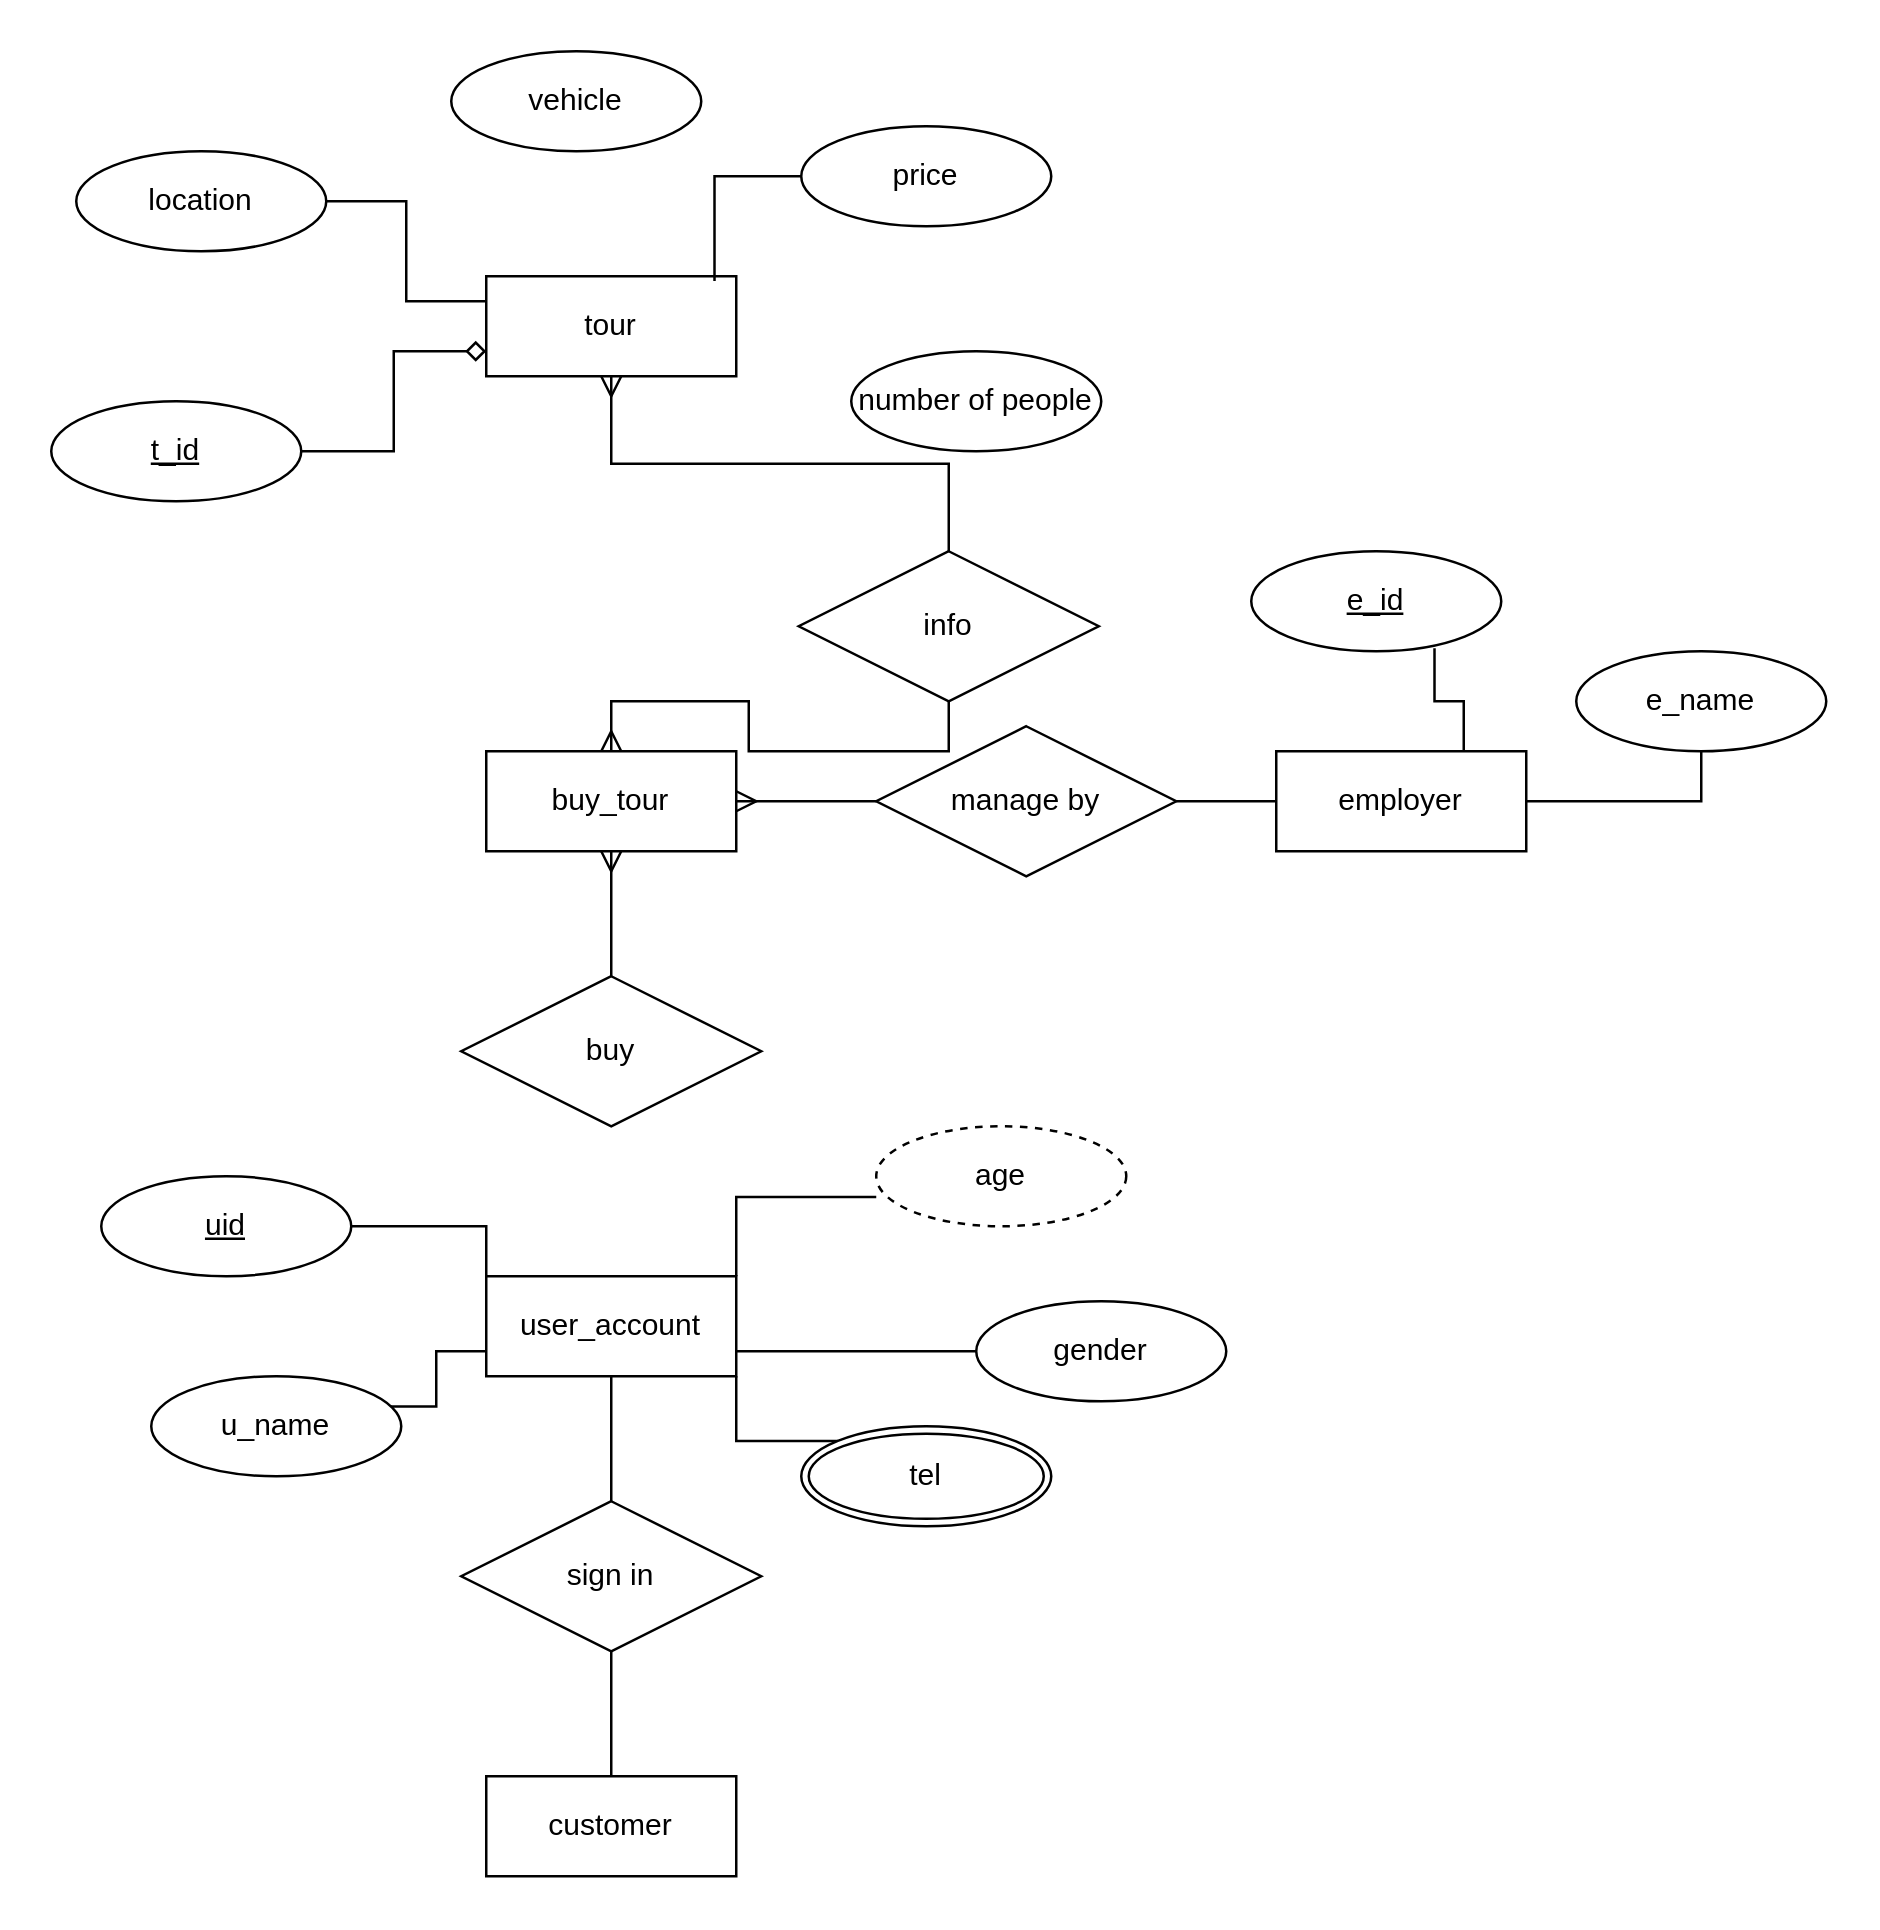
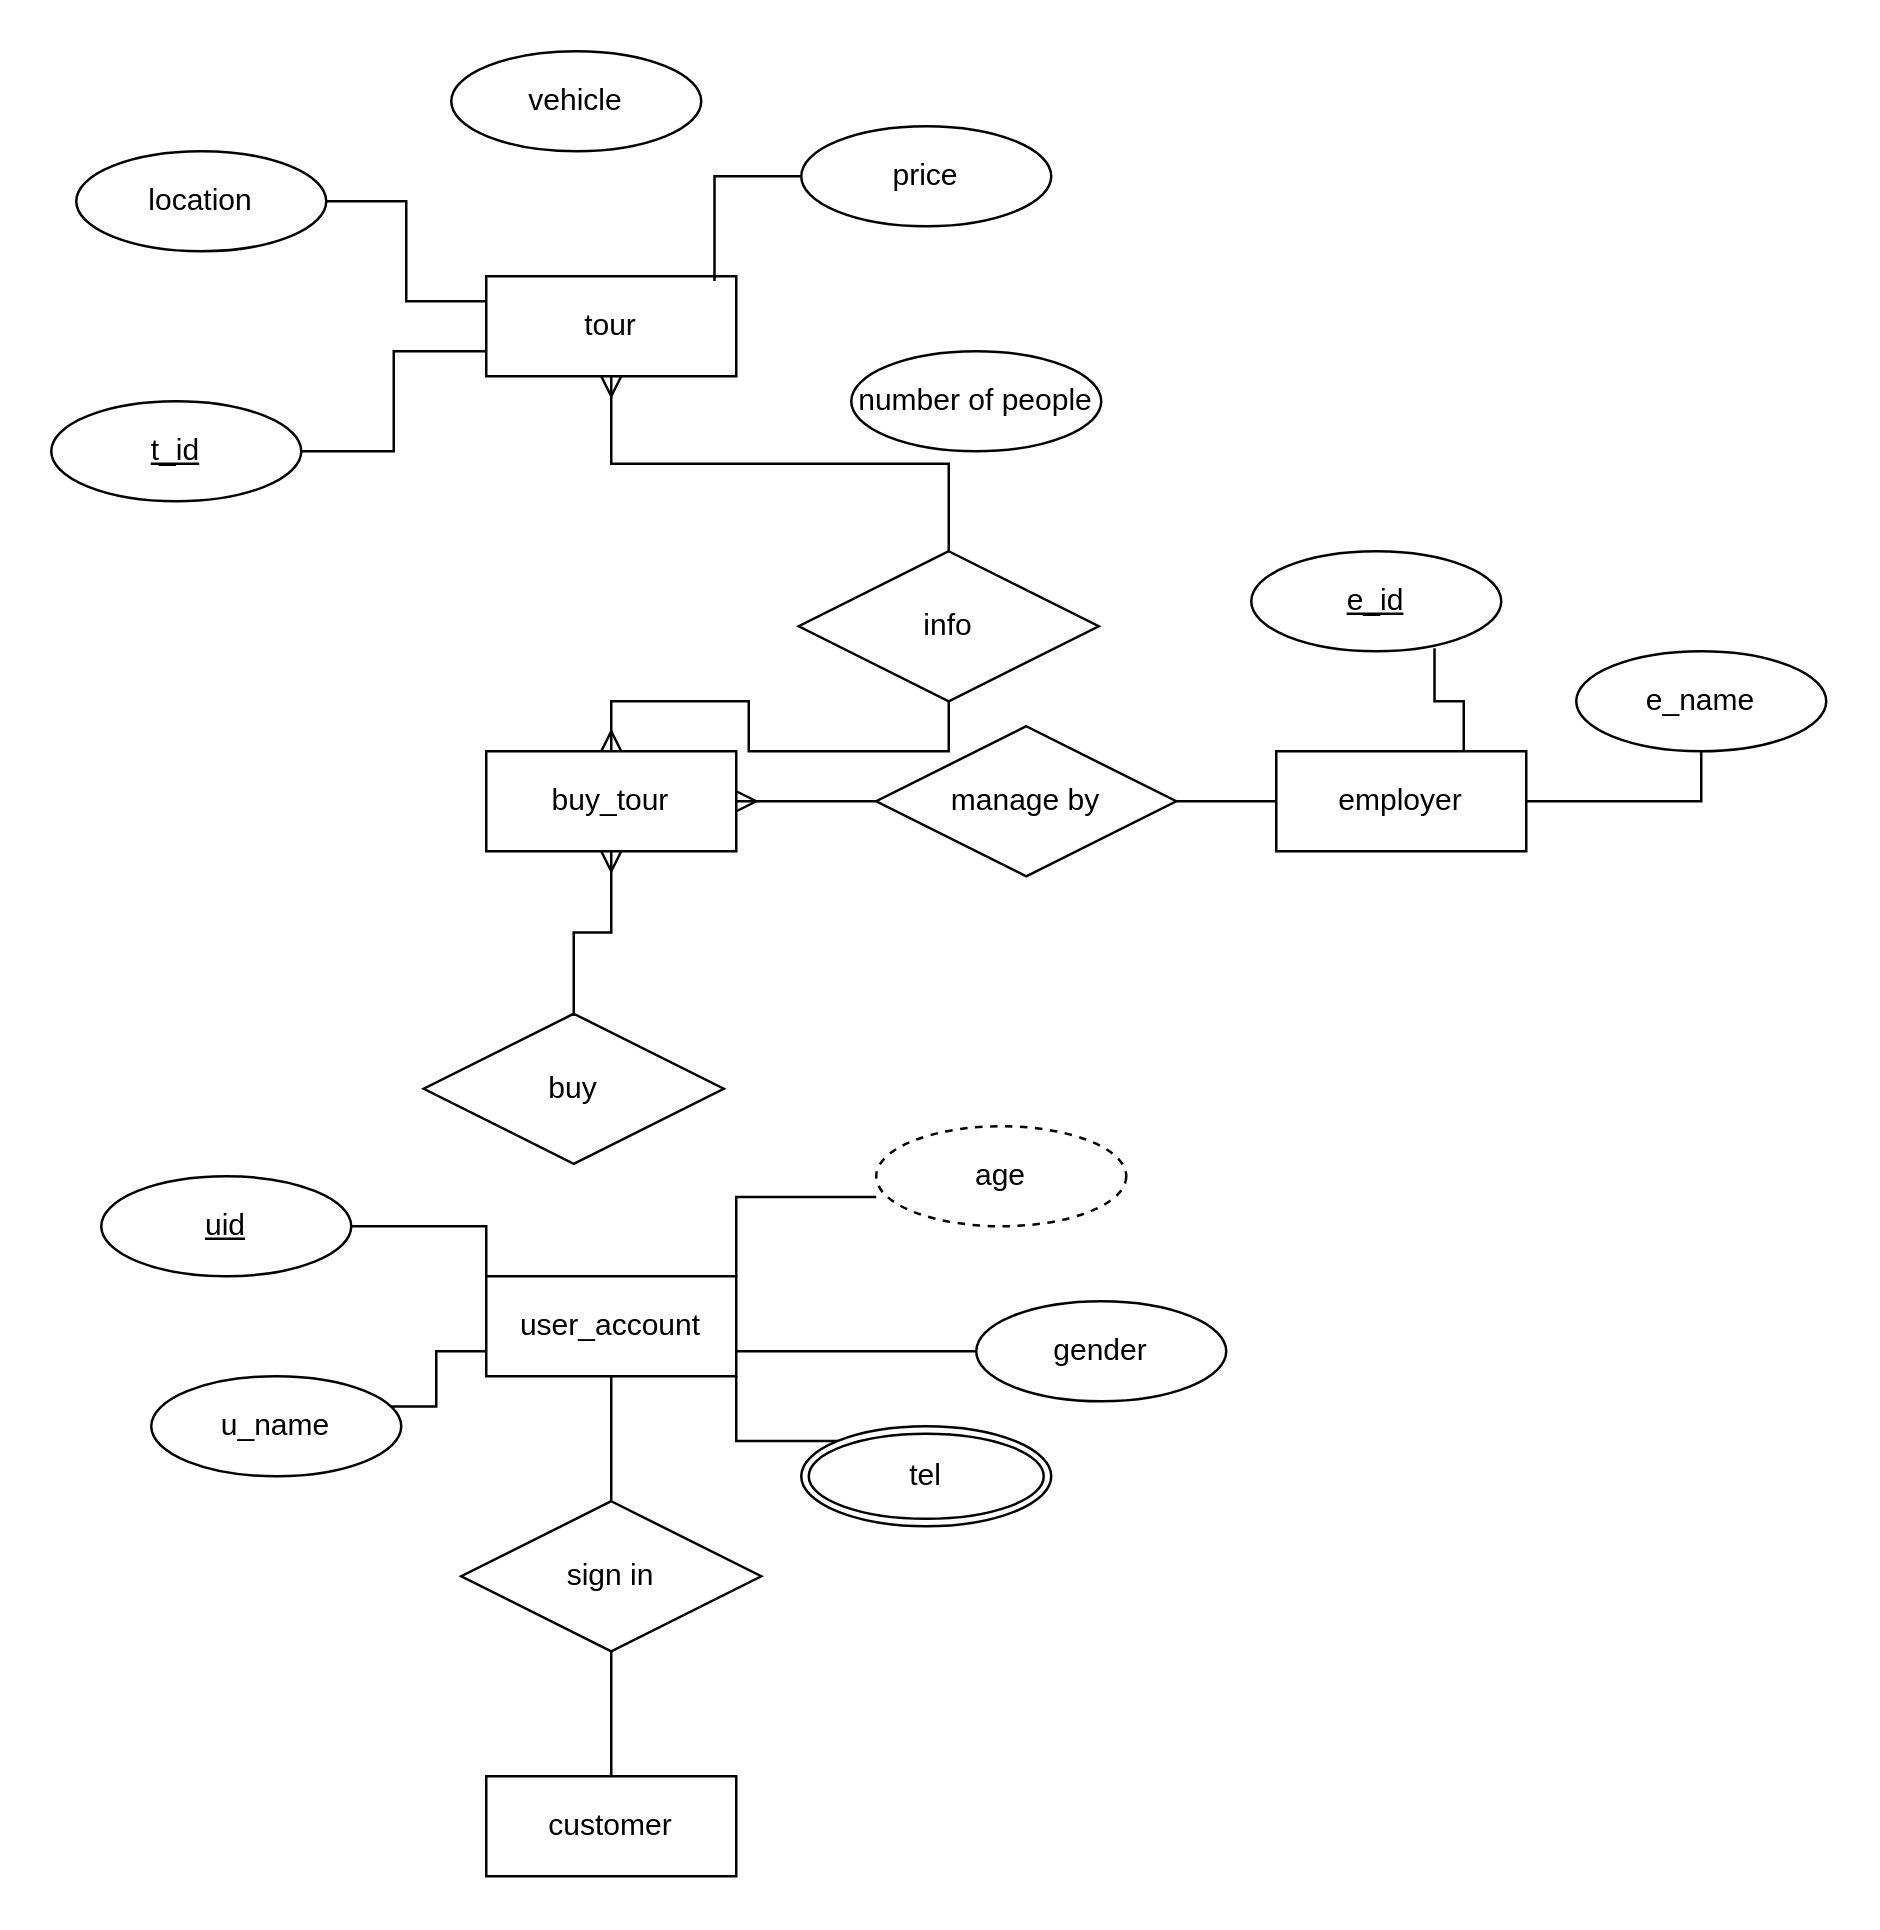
  <mxCell id="0" />
  <mxCell id="1" parent="0" />
  <mxCell id="2" value="customer" style="whiteSpace=wrap;html=1;align=center;" vertex="1" parent="1"><mxGeometry x="194" y="710" width="100" height="40" as="geometry" /></mxCell>
  <mxCell id="3" style="edgeStyle=orthogonalEdgeStyle;rounded=0;orthogonalLoop=1;jettySize=auto;html=1;exitX=0;exitY=0.75;exitDx=0;exitDy=0;entryX=0.944;entryY=0.302;entryDx=0;entryDy=0;entryPerimeter=0;endArrow=none;endFill=0;" edge="1" parent="1" source="7" target="15"><mxGeometry relative="1" as="geometry" /></mxCell>
  <mxCell id="4" style="edgeStyle=orthogonalEdgeStyle;rounded=0;orthogonalLoop=1;jettySize=auto;html=1;exitX=0;exitY=0;exitDx=0;exitDy=0;entryX=1;entryY=0.5;entryDx=0;entryDy=0;endArrow=none;endFill=0;" edge="1" parent="1" source="7" target="14"><mxGeometry relative="1" as="geometry" /></mxCell>
  <mxCell id="5" style="edgeStyle=orthogonalEdgeStyle;rounded=0;orthogonalLoop=1;jettySize=auto;html=1;exitX=1;exitY=0;exitDx=0;exitDy=0;entryX=0;entryY=0.707;entryDx=0;entryDy=0;entryPerimeter=0;endArrow=none;endFill=0;" edge="1" parent="1" source="7" target="18"><mxGeometry relative="1" as="geometry" /></mxCell>
  <mxCell id="6" style="edgeStyle=orthogonalEdgeStyle;rounded=0;orthogonalLoop=1;jettySize=auto;html=1;exitX=1;exitY=0.75;exitDx=0;exitDy=0;entryX=0;entryY=0.5;entryDx=0;entryDy=0;endArrow=none;endFill=0;" edge="1" parent="1" source="7" target="19"><mxGeometry relative="1" as="geometry" /></mxCell>
  <mxCell id="7" value="user_account" style="whiteSpace=wrap;html=1;align=center;" vertex="1" parent="1"><mxGeometry x="194" y="510" width="100" height="40" as="geometry" /></mxCell>
  <mxCell id="8" style="edgeStyle=orthogonalEdgeStyle;rounded=0;orthogonalLoop=1;jettySize=auto;html=1;exitX=1;exitY=0.5;exitDx=0;exitDy=0;entryX=0;entryY=0.5;entryDx=0;entryDy=0;endArrow=none;endFill=0;startArrow=ERmany;startFill=0;" edge="1" parent="1" source="9" target="23"><mxGeometry relative="1" as="geometry" /></mxCell>
  <mxCell id="9" value="buy_tour" style="whiteSpace=wrap;html=1;align=center;" vertex="1" parent="1"><mxGeometry x="194" y="300" width="100" height="40" as="geometry" /></mxCell>
  <mxCell id="10" value="tour" style="whiteSpace=wrap;html=1;align=center;" vertex="1" parent="1"><mxGeometry x="194" y="110" width="100" height="40" as="geometry" /></mxCell>
  <mxCell id="11" style="edgeStyle=orthogonalEdgeStyle;rounded=0;orthogonalLoop=1;jettySize=auto;html=1;exitX=0.5;exitY=1;exitDx=0;exitDy=0;entryX=0.5;entryY=0;entryDx=0;entryDy=0;endArrow=none;endFill=0;" edge="1" parent="1" source="13" target="2"><mxGeometry relative="1" as="geometry" /></mxCell>
  <mxCell id="12" style="edgeStyle=orthogonalEdgeStyle;rounded=0;orthogonalLoop=1;jettySize=auto;html=1;exitX=0.5;exitY=0;exitDx=0;exitDy=0;entryX=0.5;entryY=1;entryDx=0;entryDy=0;endArrow=none;endFill=0;" edge="1" parent="1" source="13" target="7"><mxGeometry relative="1" as="geometry" /></mxCell>
  <mxCell id="13" value="sign in" style="shape=rhombus;perimeter=rhombusPerimeter;whiteSpace=wrap;html=1;align=center;" vertex="1" parent="1"><mxGeometry x="184" y="600" width="120" height="60" as="geometry" /></mxCell>
  <mxCell id="14" value="uid" style="ellipse;whiteSpace=wrap;html=1;align=center;fontStyle=4;" vertex="1" parent="1"><mxGeometry x="40" y="470" width="100" height="40" as="geometry" /></mxCell>
  <mxCell id="15" value="u_name" style="ellipse;whiteSpace=wrap;html=1;align=center;" vertex="1" parent="1"><mxGeometry x="60" y="550" width="100" height="40" as="geometry" /></mxCell>
  <mxCell id="16" style="edgeStyle=orthogonalEdgeStyle;rounded=0;orthogonalLoop=1;jettySize=auto;html=1;exitX=0;exitY=0;exitDx=0;exitDy=0;entryX=1;entryY=1;entryDx=0;entryDy=0;endArrow=none;endFill=0;" edge="1" parent="1" source="17" target="7"><mxGeometry relative="1" as="geometry" /></mxCell>
  <mxCell id="17" value="tel" style="ellipse;shape=doubleEllipse;margin=3;whiteSpace=wrap;html=1;align=center;" vertex="1" parent="1"><mxGeometry x="320" y="570" width="100" height="40" as="geometry" /></mxCell>
  <mxCell id="18" value="age" style="ellipse;whiteSpace=wrap;html=1;align=center;dashed=1;" vertex="1" parent="1"><mxGeometry x="350" y="450" width="100" height="40" as="geometry" /></mxCell>
  <mxCell id="19" value="gender" style="ellipse;whiteSpace=wrap;html=1;align=center;" vertex="1" parent="1"><mxGeometry x="390" y="520" width="100" height="40" as="geometry" /></mxCell>
  <mxCell id="20" style="edgeStyle=orthogonalEdgeStyle;rounded=0;orthogonalLoop=1;jettySize=auto;html=1;exitX=0.5;exitY=0;exitDx=0;exitDy=0;entryX=0.5;entryY=1;entryDx=0;entryDy=0;endArrow=ERmany;endFill=0;" edge="1" parent="1" source="21" target="9"><mxGeometry relative="1" as="geometry" /></mxCell>
- <mxCell id="21" value="buy" style="shape=rhombus;perimeter=rhombusPerimeter;whiteSpace=wrap;html=1;align=center;" vertex="1" parent="1"><mxGeometry x="184" y="390" width="120" height="60" as="geometry" /></mxCell>
+ <mxCell id="21" value="buy" style="shape=rhombus;perimeter=rhombusPerimeter;whiteSpace=wrap;html=1;align=center;" vertex="1" parent="1"><mxGeometry x="169" y="405" width="120" height="60" as="geometry" /></mxCell>
  <mxCell id="22" style="edgeStyle=orthogonalEdgeStyle;rounded=0;orthogonalLoop=1;jettySize=auto;html=1;exitX=1;exitY=0.5;exitDx=0;exitDy=0;entryX=0;entryY=0.5;entryDx=0;entryDy=0;endArrow=none;endFill=0;" edge="1" parent="1" source="23" target="26"><mxGeometry relative="1" as="geometry" /></mxCell>
  <mxCell id="23" value="manage by" style="shape=rhombus;perimeter=rhombusPerimeter;whiteSpace=wrap;html=1;align=center;" vertex="1" parent="1"><mxGeometry x="350" y="290" width="120" height="60" as="geometry" /></mxCell>
  <mxCell id="24" style="edgeStyle=orthogonalEdgeStyle;rounded=0;orthogonalLoop=1;jettySize=auto;html=1;exitX=0.75;exitY=0;exitDx=0;exitDy=0;entryX=0.733;entryY=0.97;entryDx=0;entryDy=0;entryPerimeter=0;endArrow=none;endFill=0;" edge="1" parent="1" source="26" target="27"><mxGeometry relative="1" as="geometry" /></mxCell>
  <mxCell id="25" style="edgeStyle=orthogonalEdgeStyle;rounded=0;orthogonalLoop=1;jettySize=auto;html=1;exitX=1;exitY=0.5;exitDx=0;exitDy=0;entryX=0.5;entryY=1;entryDx=0;entryDy=0;endArrow=none;endFill=0;" edge="1" parent="1" source="26" target="28"><mxGeometry relative="1" as="geometry" /></mxCell>
  <mxCell id="26" value="employer" style="whiteSpace=wrap;html=1;align=center;" vertex="1" parent="1"><mxGeometry x="510" y="300" width="100" height="40" as="geometry" /></mxCell>
  <mxCell id="27" value="e_id" style="ellipse;whiteSpace=wrap;html=1;align=center;fontStyle=4;" vertex="1" parent="1"><mxGeometry x="500" y="220" width="100" height="40" as="geometry" /></mxCell>
  <mxCell id="28" value="e_name" style="ellipse;whiteSpace=wrap;html=1;align=center;" vertex="1" parent="1"><mxGeometry x="630" y="260" width="100" height="40" as="geometry" /></mxCell>
  <mxCell id="29" style="edgeStyle=orthogonalEdgeStyle;rounded=0;orthogonalLoop=1;jettySize=auto;html=1;exitX=0.5;exitY=1;exitDx=0;exitDy=0;entryX=0.5;entryY=0;entryDx=0;entryDy=0;startArrow=none;startFill=0;endArrow=ERmany;endFill=0;" edge="1" parent="1" source="31" target="9"><mxGeometry relative="1" as="geometry" /></mxCell>
  <mxCell id="30" style="edgeStyle=orthogonalEdgeStyle;rounded=0;orthogonalLoop=1;jettySize=auto;html=1;exitX=0.5;exitY=0;exitDx=0;exitDy=0;entryX=0.5;entryY=1;entryDx=0;entryDy=0;startArrow=none;startFill=0;endArrow=ERmany;endFill=0;" edge="1" parent="1" source="31" target="10"><mxGeometry relative="1" as="geometry" /></mxCell>
  <mxCell id="31" value="info" style="shape=rhombus;perimeter=rhombusPerimeter;whiteSpace=wrap;html=1;align=center;" vertex="1" parent="1"><mxGeometry x="319" y="220" width="120" height="60" as="geometry" /></mxCell>
- <mxCell id="32" style="edgeStyle=orthogonalEdgeStyle;rounded=0;orthogonalLoop=1;jettySize=auto;html=1;exitX=1;exitY=0.5;exitDx=0;exitDy=0;entryX=0;entryY=0.75;entryDx=0;entryDy=0;startArrow=none;startFill=0;endArrow=diamond;endFill=0;" edge="1" parent="1" source="33" target="10"><mxGeometry relative="1" as="geometry" /></mxCell>
+ <mxCell id="32" style="edgeStyle=orthogonalEdgeStyle;rounded=0;orthogonalLoop=1;jettySize=auto;html=1;exitX=1;exitY=0.5;exitDx=0;exitDy=0;entryX=0;entryY=0.75;entryDx=0;entryDy=0;startArrow=none;startFill=0;endArrow=none;endFill=0;" edge="1" parent="1" source="33" target="10"><mxGeometry relative="1" as="geometry" /></mxCell>
  <mxCell id="33" value="t_id" style="ellipse;whiteSpace=wrap;html=1;align=center;fontStyle=4;" vertex="1" parent="1"><mxGeometry x="20" width="100" height="40" as="geometry" y="160" /></mxCell>
  <mxCell id="34" style="edgeStyle=orthogonalEdgeStyle;rounded=0;orthogonalLoop=1;jettySize=auto;html=1;exitX=1;exitY=0.5;exitDx=0;exitDy=0;entryX=0;entryY=0.25;entryDx=0;entryDy=0;startArrow=none;startFill=0;endArrow=none;endFill=0;" edge="1" parent="1" source="35" target="10"><mxGeometry relative="1" as="geometry" /></mxCell>
  <mxCell id="35" value="location" style="ellipse;whiteSpace=wrap;html=1;align=center;" vertex="1" parent="1"><mxGeometry x="30" y="60" width="100" height="40" as="geometry" /></mxCell>
  <mxCell id="36" value="vehicle" style="ellipse;whiteSpace=wrap;html=1;align=center;" vertex="1" parent="1"><mxGeometry x="180" y="20" width="100" height="40" as="geometry" /></mxCell>
  <mxCell id="37" style="edgeStyle=orthogonalEdgeStyle;rounded=0;orthogonalLoop=1;jettySize=auto;html=1;exitX=0;exitY=0.5;exitDx=0;exitDy=0;entryX=0.913;entryY=0.048;entryDx=0;entryDy=0;entryPerimeter=0;startArrow=none;startFill=0;endArrow=none;endFill=0;" edge="1" parent="1" source="38" target="10"><mxGeometry relative="1" as="geometry" /></mxCell>
  <mxCell id="38" value="price" style="ellipse;whiteSpace=wrap;html=1;align=center;" vertex="1" parent="1"><mxGeometry x="320" y="50" width="100" height="40" as="geometry" /></mxCell>
  <mxCell id="39" value="number of people" style="ellipse;whiteSpace=wrap;html=1;align=center;" vertex="1" parent="1"><mxGeometry x="340" y="140" width="100" height="40" as="geometry" /></mxCell>
